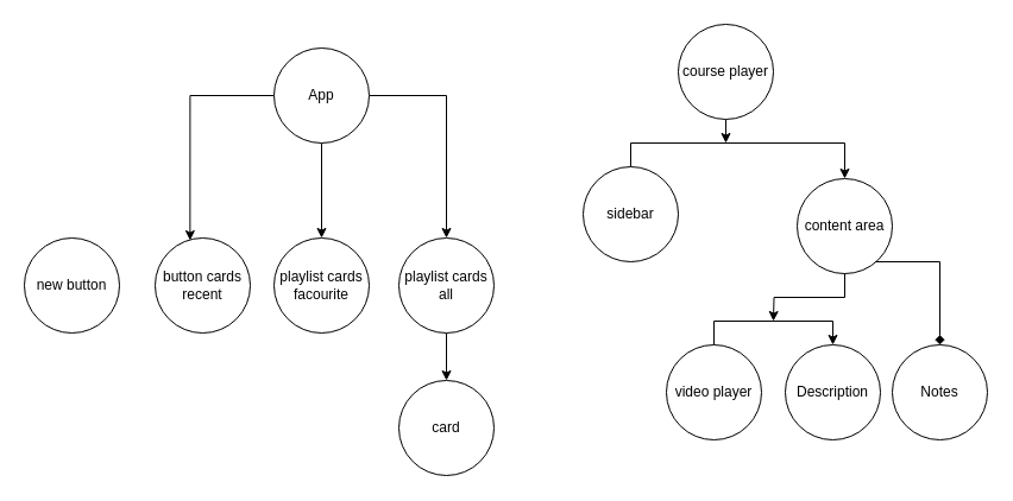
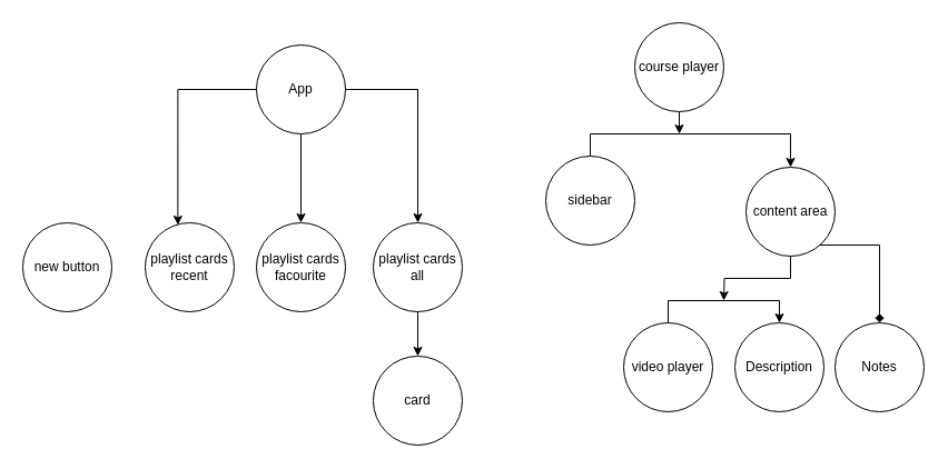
  <mxCell id="0" />
  <mxCell id="1" parent="0" />
  <mxCell id="2" value="" style="edgeStyle=orthogonalEdgeStyle;rounded=0;orthogonalLoop=1;jettySize=auto;html=1;" edge="1" parent="1" source="5" target="6"><mxGeometry relative="1" as="geometry" /></mxCell>
  <mxCell id="3" style="edgeStyle=orthogonalEdgeStyle;rounded=0;orthogonalLoop=1;jettySize=auto;html=1;exitX=1;exitY=0.5;exitDx=0;exitDy=0;entryX=0.5;entryY=0;entryDx=0;entryDy=0;" edge="1" parent="1" source="5" target="8"><mxGeometry relative="1" as="geometry" /></mxCell>
  <mxCell id="4" style="edgeStyle=orthogonalEdgeStyle;rounded=0;orthogonalLoop=1;jettySize=auto;html=1;exitX=0;exitY=0.5;exitDx=0;exitDy=0;entryX=0.367;entryY=0.025;entryDx=0;entryDy=0;entryPerimeter=0;" edge="1" parent="1" source="5" target="9"><mxGeometry relative="1" as="geometry" /></mxCell>
  <mxCell id="5" value="App" style="ellipse;whiteSpace=wrap;html=1;aspect=fixed;" vertex="1" parent="1"><mxGeometry x="230" y="40" width="80" height="80" as="geometry" /></mxCell>
  <mxCell id="6" value="playlist cards&lt;br&gt;facourite" style="ellipse;whiteSpace=wrap;html=1;aspect=fixed;" vertex="1" parent="1"><mxGeometry x="230" y="200" width="80" height="80" as="geometry" /></mxCell>
  <mxCell id="7" style="edgeStyle=orthogonalEdgeStyle;rounded=0;orthogonalLoop=1;jettySize=auto;html=1;exitX=0.5;exitY=1;exitDx=0;exitDy=0;" edge="1" parent="1" source="8" target="11"><mxGeometry relative="1" as="geometry"><mxPoint x="375" y="360" as="targetPoint" /></mxGeometry></mxCell>
  <mxCell id="8" value="playlist cards&lt;br&gt;all" style="ellipse;whiteSpace=wrap;html=1;aspect=fixed;" vertex="1" parent="1"><mxGeometry x="335" y="200" width="80" height="80" as="geometry" /></mxCell>
- <mxCell id="9" value="button cards recent" style="ellipse;whiteSpace=wrap;html=1;aspect=fixed;" vertex="1" parent="1"><mxGeometry x="130" y="200" width="80" height="80" as="geometry" /></mxCell>
+ <mxCell id="9" value="playlist cards recent" style="ellipse;whiteSpace=wrap;html=1;aspect=fixed;" vertex="1" parent="1"><mxGeometry x="130" y="200" width="80" height="80" as="geometry" /></mxCell>
  <mxCell id="10" value="new button" style="ellipse;whiteSpace=wrap;html=1;aspect=fixed;" vertex="1" parent="1"><mxGeometry x="20" y="200" width="80" height="80" as="geometry" /></mxCell>
  <mxCell id="11" value="card" style="ellipse;whiteSpace=wrap;html=1;aspect=fixed;" vertex="1" parent="1"><mxGeometry x="335" y="320" width="80" height="80" as="geometry" /></mxCell>
  <mxCell id="12" style="edgeStyle=orthogonalEdgeStyle;rounded=0;orthogonalLoop=1;jettySize=auto;html=1;exitX=0.5;exitY=1;exitDx=0;exitDy=0;" edge="1" parent="1" source="13"><mxGeometry relative="1" as="geometry"><mxPoint x="610" y="120" as="targetPoint" /></mxGeometry></mxCell>
  <mxCell id="13" value="course player" style="ellipse;whiteSpace=wrap;html=1;aspect=fixed;" vertex="1" parent="1"><mxGeometry x="570" y="20" width="80" height="80" as="geometry" /></mxCell>
  <mxCell id="14" style="edgeStyle=orthogonalEdgeStyle;rounded=0;orthogonalLoop=1;jettySize=auto;html=1;exitX=0.5;exitY=0;exitDx=0;exitDy=0;entryX=0.5;entryY=0;entryDx=0;entryDy=0;" edge="1" parent="1" source="15" target="19"><mxGeometry relative="1" as="geometry" /></mxCell>
  <mxCell id="15" value="sidebar" style="ellipse;whiteSpace=wrap;html=1;aspect=fixed;" vertex="1" parent="1"><mxGeometry x="490" y="140" width="80" height="80" as="geometry" /></mxCell>
  <mxCell id="16" style="edgeStyle=orthogonalEdgeStyle;rounded=0;orthogonalLoop=1;jettySize=auto;html=1;exitX=0.5;exitY=1;exitDx=0;exitDy=0;" edge="1" parent="1" source="19"><mxGeometry relative="1" as="geometry"><mxPoint x="710" y="230" as="targetPoint" /><Array as="points"><mxPoint x="710" y="220" /><mxPoint x="710" y="220" /></Array></mxGeometry></mxCell>
  <mxCell id="17" style="edgeStyle=orthogonalEdgeStyle;rounded=0;orthogonalLoop=1;jettySize=auto;html=1;exitX=0.5;exitY=1;exitDx=0;exitDy=0;entryX=0.5;entryY=0;entryDx=0;entryDy=0;endArrow=diamond;" edge="1" parent="1" source="19" target="23"><mxGeometry relative="1" as="geometry"><Array as="points"><mxPoint x="790" y="220" /></Array></mxGeometry></mxCell>
  <mxCell id="18" style="edgeStyle=orthogonalEdgeStyle;rounded=0;orthogonalLoop=1;jettySize=auto;html=1;exitX=0.5;exitY=1;exitDx=0;exitDy=0;" edge="1" parent="1" source="19"><mxGeometry relative="1" as="geometry"><mxPoint x="650" y="270" as="targetPoint" /></mxGeometry></mxCell>
  <mxCell id="19" value="content area" style="ellipse;whiteSpace=wrap;html=1;aspect=fixed;" vertex="1" parent="1"><mxGeometry x="670" y="150" width="80" height="80" as="geometry" /></mxCell>
  <mxCell id="20" style="edgeStyle=orthogonalEdgeStyle;rounded=0;orthogonalLoop=1;jettySize=auto;html=1;exitX=0.5;exitY=0;exitDx=0;exitDy=0;entryX=0.5;entryY=0;entryDx=0;entryDy=0;" edge="1" parent="1" source="21" target="22"><mxGeometry relative="1" as="geometry"><mxPoint x="710" y="270" as="targetPoint" /><Array as="points"><mxPoint x="600" y="270" /><mxPoint x="700" y="270" /></Array></mxGeometry></mxCell>
  <mxCell id="21" value="video player" style="ellipse;whiteSpace=wrap;html=1;aspect=fixed;" vertex="1" parent="1"><mxGeometry x="560" y="290" width="80" height="80" as="geometry" /></mxCell>
  <mxCell id="22" value="Description" style="ellipse;whiteSpace=wrap;html=1;aspect=fixed;" vertex="1" parent="1"><mxGeometry x="660" y="290" width="80" height="80" as="geometry" /></mxCell>
  <mxCell id="23" value="Notes" style="ellipse;whiteSpace=wrap;html=1;aspect=fixed;" vertex="1" parent="1"><mxGeometry x="750" y="290" width="80" height="80" as="geometry" /></mxCell>
